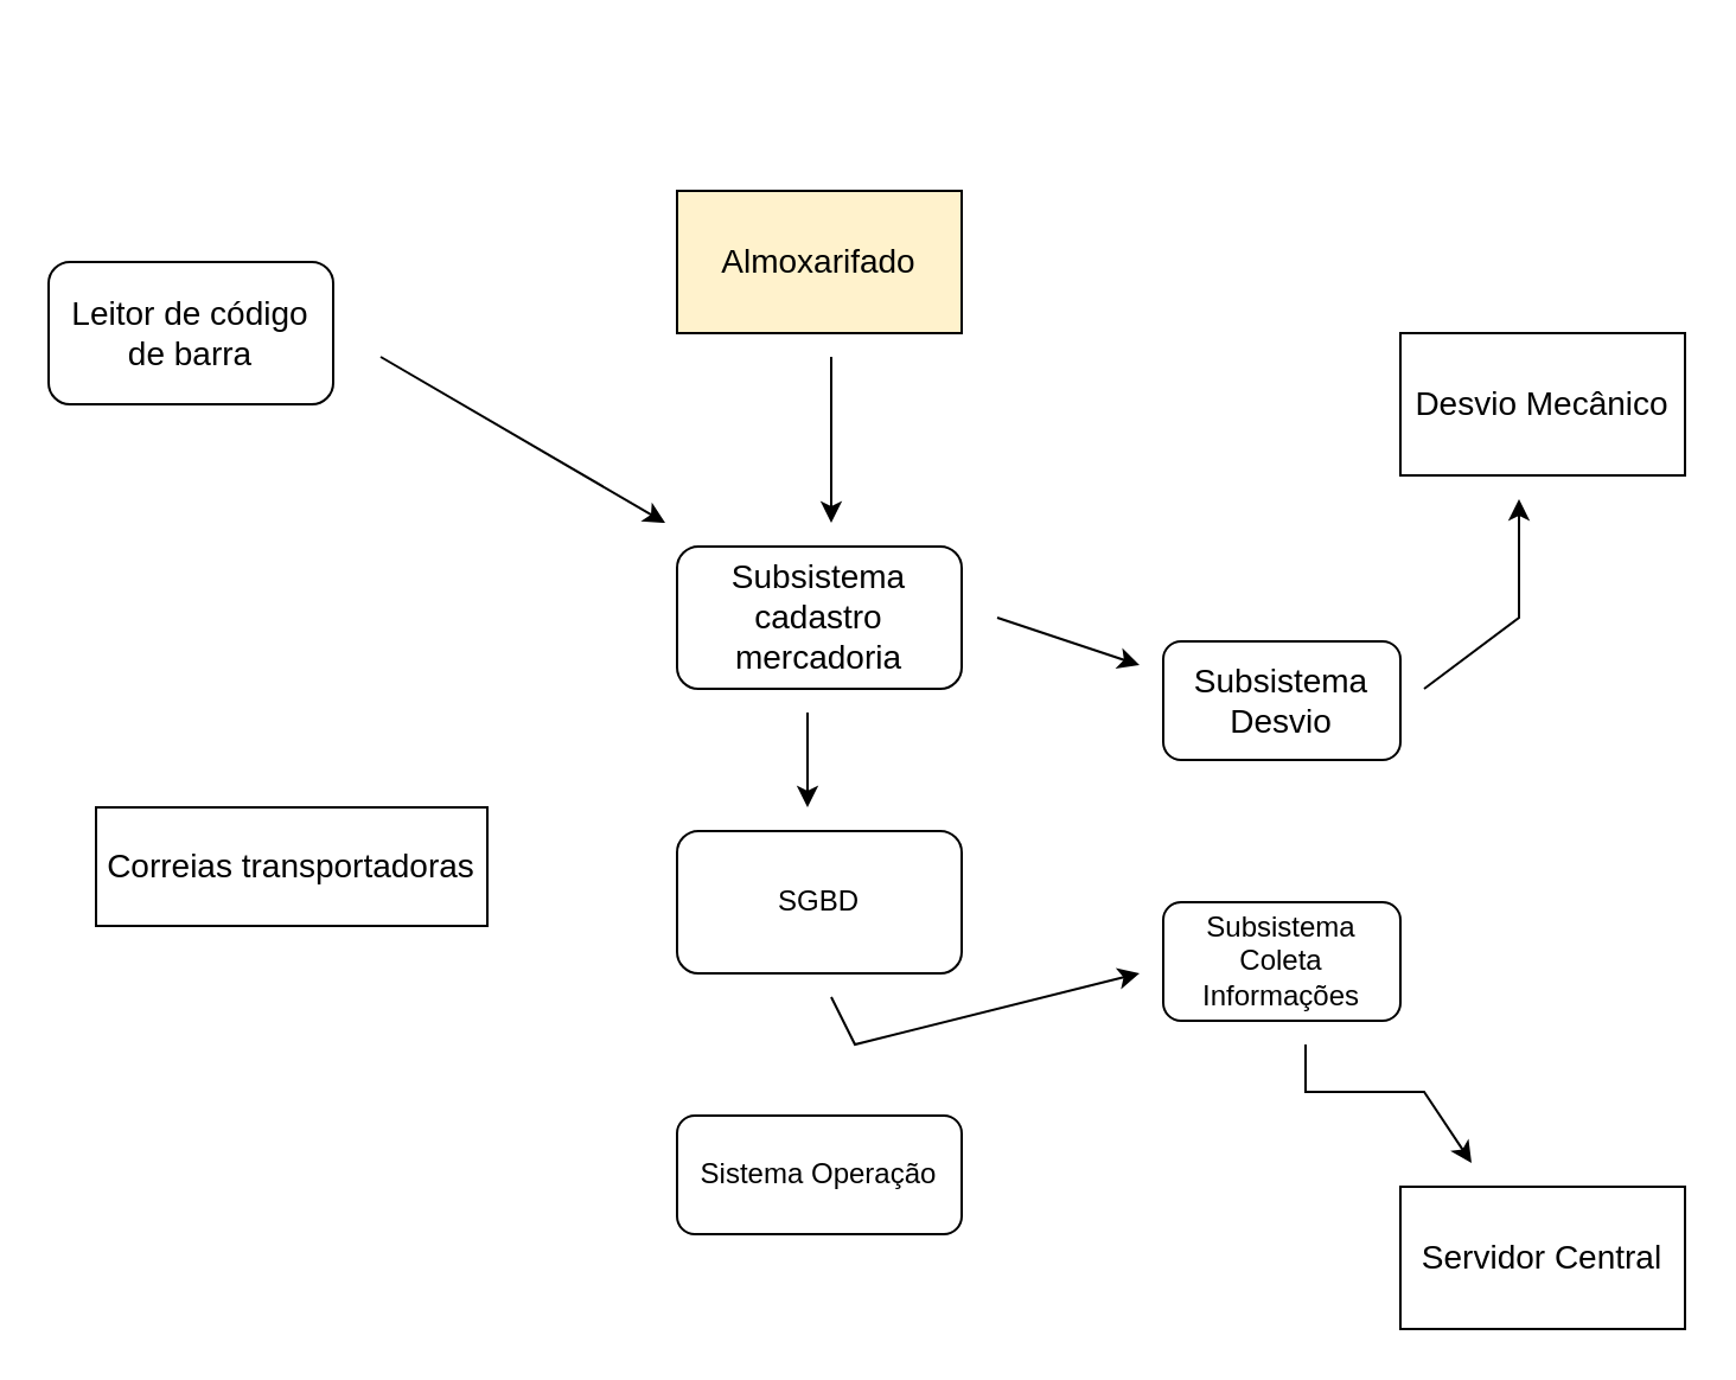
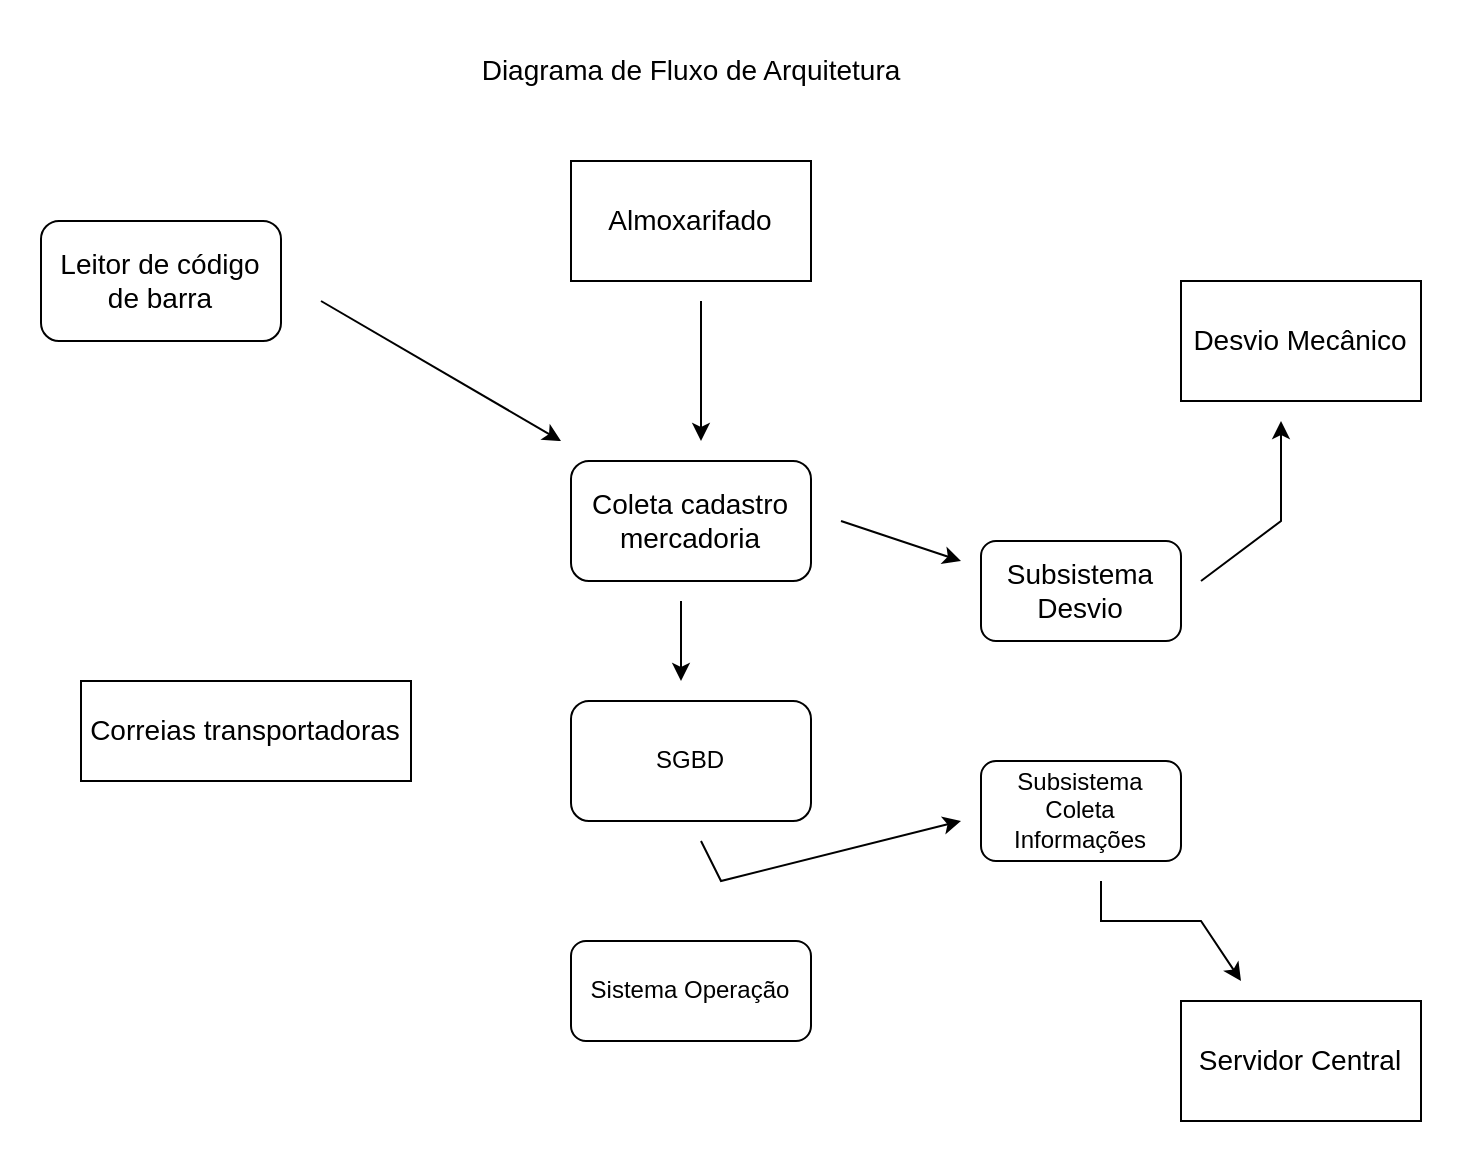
  <mxCell id="0" />
  <mxCell id="1" parent="0" />
- <mxCell id="2" value="Almoxarifado" style="rounded=0;whiteSpace=wrap;html=1;fontSize=14;fillColor=#fff2cc;" vertex="1" parent="1"><mxGeometry x="285" y="80" width="120" height="60" as="geometry" /></mxCell>
+ <mxCell id="2" value="Almoxarifado" style="rounded=0;whiteSpace=wrap;html=1;fontSize=14;" vertex="1" parent="1"><mxGeometry x="285" y="80" width="120" height="60" as="geometry" /></mxCell>
+ <mxCell id="3" value="Diagrama de Fluxo de Arquitetura" style="text;html=1;align=center;verticalAlign=middle;resizable=0;points=[];autosize=1;strokeColor=none;fillColor=none;fontSize=14;" vertex="1" parent="1"><mxGeometry x="230" y="20" width="230" height="30" as="geometry" /></mxCell>
  <mxCell id="4" value="Leitor de código de barra" style="whiteSpace=wrap;html=1;fontSize=14;rounded=1;" vertex="1" parent="1"><mxGeometry x="20" y="110" width="120" height="60" as="geometry" /></mxCell>
  <mxCell id="5" value="Desvio Mecânico" style="rounded=0;whiteSpace=wrap;html=1;fontSize=14;" vertex="1" parent="1"><mxGeometry x="590" y="140" width="120" height="60" as="geometry" /></mxCell>
  <mxCell id="6" value="Correias transportadoras" style="rounded=0;whiteSpace=wrap;html=1;fontSize=14;" vertex="1" parent="1"><mxGeometry x="40" y="340" width="165" height="50" as="geometry" /></mxCell>
  <mxCell id="7" value="Servidor Central" style="rounded=0;whiteSpace=wrap;html=1;fontSize=14;" vertex="1" parent="1"><mxGeometry x="590" y="500" width="120" height="60" as="geometry" /></mxCell>
- <mxCell id="8" value="Subsistema cadastro mercadoria" style="rounded=1;whiteSpace=wrap;html=1;fontSize=14;" vertex="1" parent="1"><mxGeometry x="285" y="230" width="120" height="60" as="geometry" /></mxCell>
+ <mxCell id="8" value="Coleta cadastro mercadoria" style="rounded=1;whiteSpace=wrap;html=1;fontSize=14;" vertex="1" parent="1"><mxGeometry x="285" y="230" width="120" height="60" as="geometry" /></mxCell>
  <mxCell id="9" value="Subsistema Desvio" style="rounded=1;whiteSpace=wrap;html=1;fontSize=14;" vertex="1" parent="1"><mxGeometry x="490" y="270" width="100" height="50" as="geometry" /></mxCell>
  <mxCell id="10" value="SGBD" style="rounded=1;whiteSpace=wrap;html=1;" vertex="1" parent="1"><mxGeometry x="285" y="350" width="120" height="60" as="geometry" /></mxCell>
  <mxCell id="11" value="Sistema Operação" style="rounded=1;whiteSpace=wrap;html=1;" vertex="1" parent="1"><mxGeometry x="285" y="470" width="120" height="50" as="geometry" /></mxCell>
  <mxCell id="12" value="Subsistema Coleta Informações" style="rounded=1;whiteSpace=wrap;html=1;" vertex="1" parent="1"><mxGeometry x="490" y="380" width="100" height="50" as="geometry" /></mxCell>
  <mxCell id="13" value="" style="endArrow=classic;html=1;rounded=0;" edge="1" parent="1"><mxGeometry width="50" height="50" relative="1" as="geometry"><mxPoint x="350" y="150" as="sourcePoint" /><mxPoint x="350" y="220" as="targetPoint" /></mxGeometry></mxCell>
  <mxCell id="14" value="" style="endArrow=classic;html=1;rounded=0;" edge="1" parent="1"><mxGeometry width="50" height="50" relative="1" as="geometry"><mxPoint x="340" y="300" as="sourcePoint" /><mxPoint x="340" y="340" as="targetPoint" /></mxGeometry></mxCell>
  <mxCell id="15" value="" style="endArrow=classic;html=1;rounded=0;" edge="1" parent="1"><mxGeometry width="50" height="50" relative="1" as="geometry"><mxPoint x="160" y="150" as="sourcePoint" /><mxPoint x="280" y="220" as="targetPoint" /></mxGeometry></mxCell>
  <mxCell id="16" value="" style="endArrow=classic;html=1;rounded=0;" edge="1" parent="1"><mxGeometry width="50" height="50" relative="1" as="geometry"><mxPoint x="350" y="420" as="sourcePoint" /><mxPoint x="480" y="410" as="targetPoint" /><Array as="points"><mxPoint x="360" y="440" /></Array></mxGeometry></mxCell>
  <mxCell id="17" value="" style="endArrow=classic;html=1;rounded=0;" edge="1" parent="1"><mxGeometry width="50" height="50" relative="1" as="geometry"><mxPoint x="420" y="260" as="sourcePoint" /><mxPoint x="480" y="280" as="targetPoint" /></mxGeometry></mxCell>
  <mxCell id="18" value="" style="endArrow=classic;html=1;rounded=0;" edge="1" parent="1"><mxGeometry width="50" height="50" relative="1" as="geometry"><mxPoint x="600" y="290" as="sourcePoint" /><mxPoint x="640" y="210" as="targetPoint" /><Array as="points"><mxPoint x="640" y="260" /></Array></mxGeometry></mxCell>
  <mxCell id="19" value="" style="endArrow=classic;html=1;rounded=0;" edge="1" parent="1"><mxGeometry width="50" height="50" relative="1" as="geometry"><mxPoint x="550" y="440" as="sourcePoint" /><mxPoint x="620" y="490" as="targetPoint" /><Array as="points"><mxPoint x="550" y="460" /><mxPoint x="600" y="460" /></Array></mxGeometry></mxCell>
